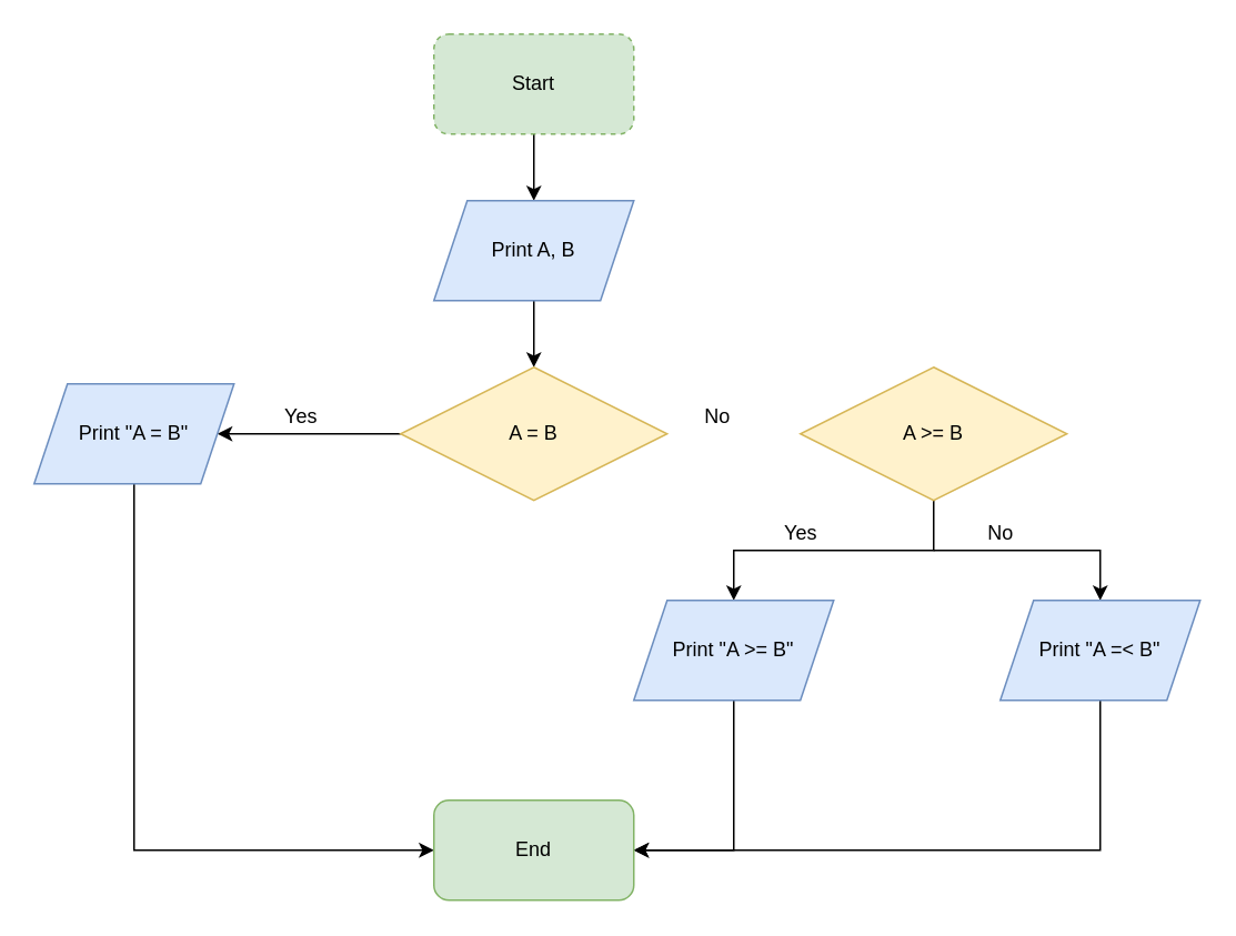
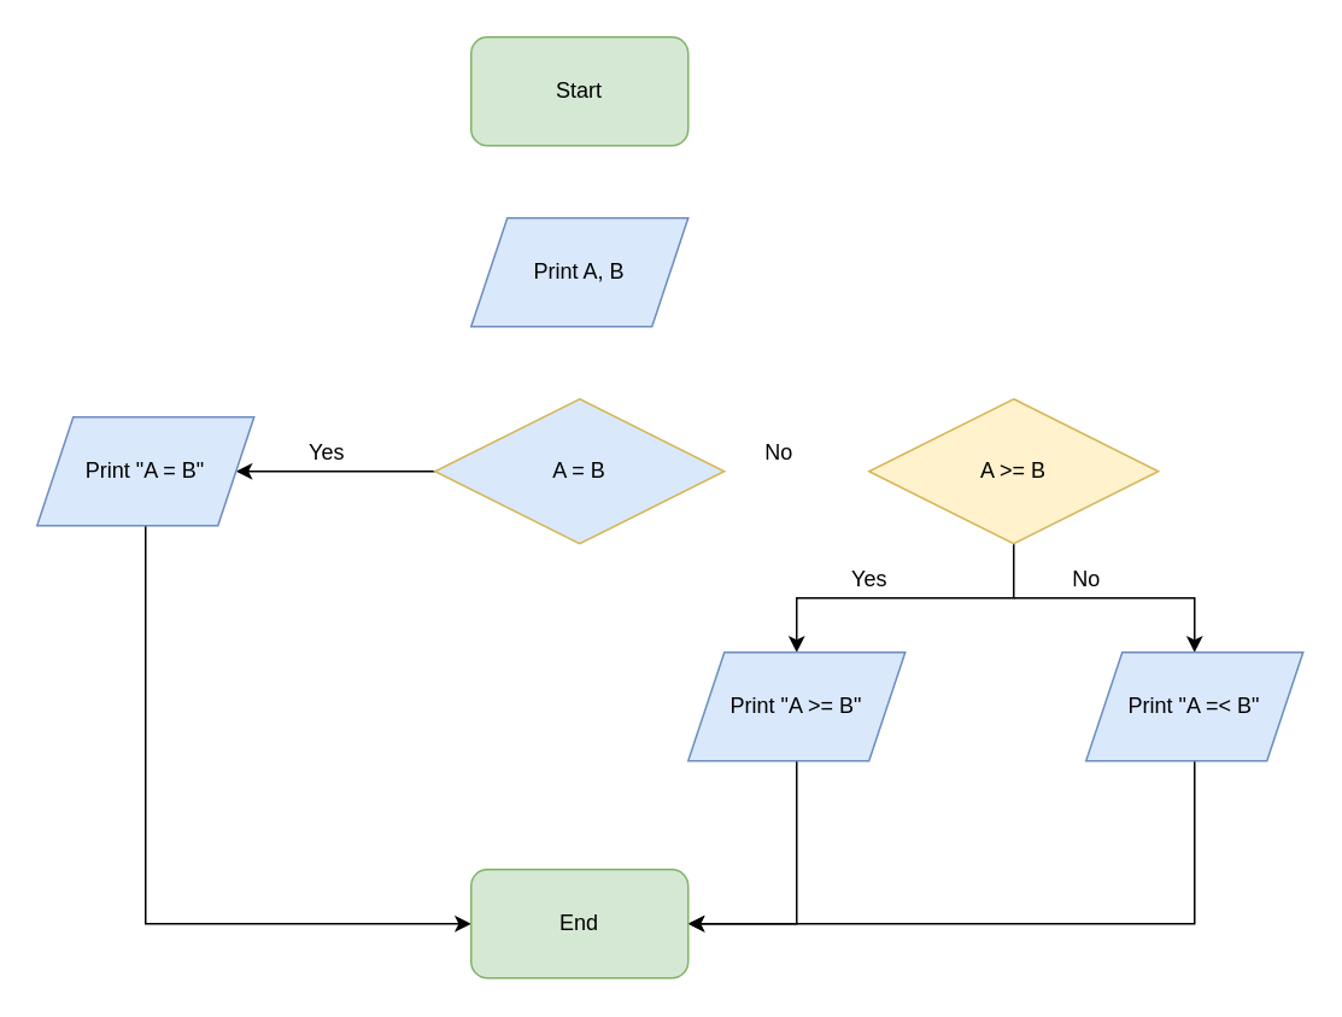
  <mxCell id="0" />
  <mxCell id="1" parent="0" />
- <mxCell id="2" value="" style="edgeStyle=orthogonalEdgeStyle;rounded=0;orthogonalLoop=1;jettySize=auto;html=1;" edge="1" parent="1" source="3" target="5"><mxGeometry relative="1" as="geometry" /></mxCell>
- <mxCell id="3" value="Start" style="rounded=1;whiteSpace=wrap;html=1;fillColor=#d5e8d4;strokeColor=#82b366;dashed=1;" vertex="1" parent="1"><mxGeometry x="260" y="20" width="120" height="60" as="geometry" /></mxCell>
- <mxCell id="4" value="" style="edgeStyle=orthogonalEdgeStyle;rounded=0;orthogonalLoop=1;jettySize=auto;html=1;" edge="1" parent="1" source="5" target="7"><mxGeometry relative="1" as="geometry" /></mxCell>
+ <mxCell id="3" value="Start" style="rounded=1;whiteSpace=wrap;html=1;fillColor=#d5e8d4;strokeColor=#82b366;" vertex="1" parent="1"><mxGeometry x="260" y="20" width="120" height="60" as="geometry" /></mxCell>
  <mxCell id="5" value="Print A, B" style="shape=parallelogram;perimeter=parallelogramPerimeter;whiteSpace=wrap;html=1;fixedSize=1;fillColor=#dae8fc;strokeColor=#6c8ebf;" vertex="1" parent="1"><mxGeometry x="260" y="120" width="120" height="60" as="geometry" /></mxCell>
  <mxCell id="6" value="" style="edgeStyle=orthogonalEdgeStyle;rounded=0;orthogonalLoop=1;jettySize=auto;html=1;" edge="1" parent="1" source="7" target="9"><mxGeometry relative="1" as="geometry" /></mxCell>
- <mxCell id="7" value="A = B" style="rhombus;whiteSpace=wrap;html=1;fillColor=#fff2cc;strokeColor=#d6b656;" vertex="1" parent="1"><mxGeometry x="240" y="220" width="160" height="80" as="geometry" /></mxCell>
+ <mxCell id="7" value="A = B" style="rhombus;whiteSpace=wrap;html=1;fillColor=#dae8fc;strokeColor=#d6b656;" vertex="1" parent="1"><mxGeometry x="240" y="220" width="160" height="80" as="geometry" /></mxCell>
  <mxCell id="8" value="" style="edgeStyle=orthogonalEdgeStyle;rounded=0;orthogonalLoop=1;jettySize=auto;html=1;" edge="1" parent="1" source="9" target="21"><mxGeometry relative="1" as="geometry"><Array as="points"><mxPoint x="80" y="510" /></Array></mxGeometry></mxCell>
  <mxCell id="9" value="Print &quot;A = B&quot;" style="shape=parallelogram;perimeter=parallelogramPerimeter;whiteSpace=wrap;html=1;fixedSize=1;fillColor=#dae8fc;strokeColor=#6c8ebf;" vertex="1" parent="1"><mxGeometry x="20" y="230" width="120" height="60" as="geometry" /></mxCell>
  <mxCell id="10" value="Yes" style="text;html=1;align=center;verticalAlign=middle;resizable=0;points=[];autosize=1;strokeColor=none;fillColor=none;" vertex="1" parent="1"><mxGeometry x="160" y="240" width="40" height="20" as="geometry" /></mxCell>
  <mxCell id="11" value="" style="edgeStyle=orthogonalEdgeStyle;rounded=0;orthogonalLoop=1;jettySize=auto;html=1;" edge="1" parent="1" source="12" target="15"><mxGeometry relative="1" as="geometry" /></mxCell>
  <mxCell id="12" value="A &amp;gt;= B" style="rhombus;whiteSpace=wrap;html=1;fillColor=#fff2cc;strokeColor=#d6b656;" vertex="1" parent="1"><mxGeometry x="480" y="220" width="160" height="80" as="geometry" /></mxCell>
  <mxCell id="13" value="No" style="text;html=1;align=center;verticalAlign=middle;resizable=0;points=[];autosize=1;strokeColor=none;fillColor=none;" vertex="1" parent="1"><mxGeometry x="415" y="240" width="30" height="20" as="geometry" /></mxCell>
  <mxCell id="14" value="" style="edgeStyle=orthogonalEdgeStyle;rounded=0;orthogonalLoop=1;jettySize=auto;html=1;entryX=1;entryY=0.5;entryDx=0;entryDy=0;" edge="1" parent="1" source="15" target="21"><mxGeometry relative="1" as="geometry"><mxPoint x="440" y="500" as="targetPoint" /></mxGeometry></mxCell>
  <mxCell id="15" value="Print &quot;A &amp;gt;= B&quot;" style="shape=parallelogram;perimeter=parallelogramPerimeter;whiteSpace=wrap;html=1;fixedSize=1;fillColor=#dae8fc;strokeColor=#6c8ebf;" vertex="1" parent="1"><mxGeometry x="380" y="360" width="120" height="60" as="geometry" /></mxCell>
  <mxCell id="16" value="Yes" style="text;html=1;align=center;verticalAlign=middle;resizable=0;points=[];autosize=1;strokeColor=none;fillColor=none;" vertex="1" parent="1"><mxGeometry x="460" y="310" width="40" height="20" as="geometry" /></mxCell>
  <mxCell id="17" value="" style="edgeStyle=orthogonalEdgeStyle;rounded=0;orthogonalLoop=1;jettySize=auto;html=1;" edge="1" parent="1"><mxGeometry relative="1" as="geometry"><mxPoint x="560" y="330" as="sourcePoint" /><mxPoint x="660" y="360" as="targetPoint" /><Array as="points"><mxPoint x="660" y="330" /></Array></mxGeometry></mxCell>
  <mxCell id="18" value="" style="edgeStyle=orthogonalEdgeStyle;rounded=0;orthogonalLoop=1;jettySize=auto;html=1;entryX=1;entryY=0.5;entryDx=0;entryDy=0;" edge="1" parent="1" source="19" target="21"><mxGeometry relative="1" as="geometry"><mxPoint x="660" y="520" as="targetPoint" /><Array as="points"><mxPoint x="660" y="510" /></Array></mxGeometry></mxCell>
  <mxCell id="19" value="Print &quot;A =&amp;lt; B&quot;" style="shape=parallelogram;perimeter=parallelogramPerimeter;whiteSpace=wrap;html=1;fixedSize=1;fillColor=#dae8fc;strokeColor=#6c8ebf;" vertex="1" parent="1"><mxGeometry x="600" y="360" width="120" height="60" as="geometry" /></mxCell>
  <mxCell id="20" value="No" style="text;html=1;align=center;verticalAlign=middle;resizable=0;points=[];autosize=1;strokeColor=none;fillColor=none;" vertex="1" parent="1"><mxGeometry x="585" y="310" width="30" height="20" as="geometry" /></mxCell>
  <mxCell id="21" value="End" style="rounded=1;whiteSpace=wrap;html=1;fillColor=#d5e8d4;strokeColor=#82b366;" vertex="1" parent="1"><mxGeometry x="260" y="480" width="120" height="60" as="geometry" /></mxCell>
